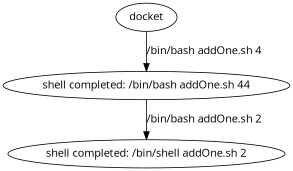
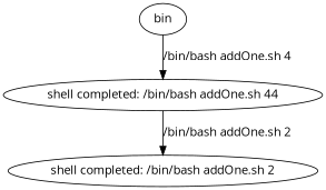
  digraph {
    fontname="Open Sans"
    node [fontname="Open Sans"]
    edge [fontname="Open Sans"]
-   n1 [label=docket]
+   n1 [label=bin]
    n2 [label="shell completed: /bin/bash addOne.sh 44"]
-   n3 [label="shell completed: /bin/shell addOne.sh 2"]
+   n3 [label="shell completed: /bin/bash addOne.sh 2"]
    n1 -> n2 [label="/bin/bash addOne.sh 4"]
    n2 -> n3 [label="/bin/bash addOne.sh 2"]
  }
